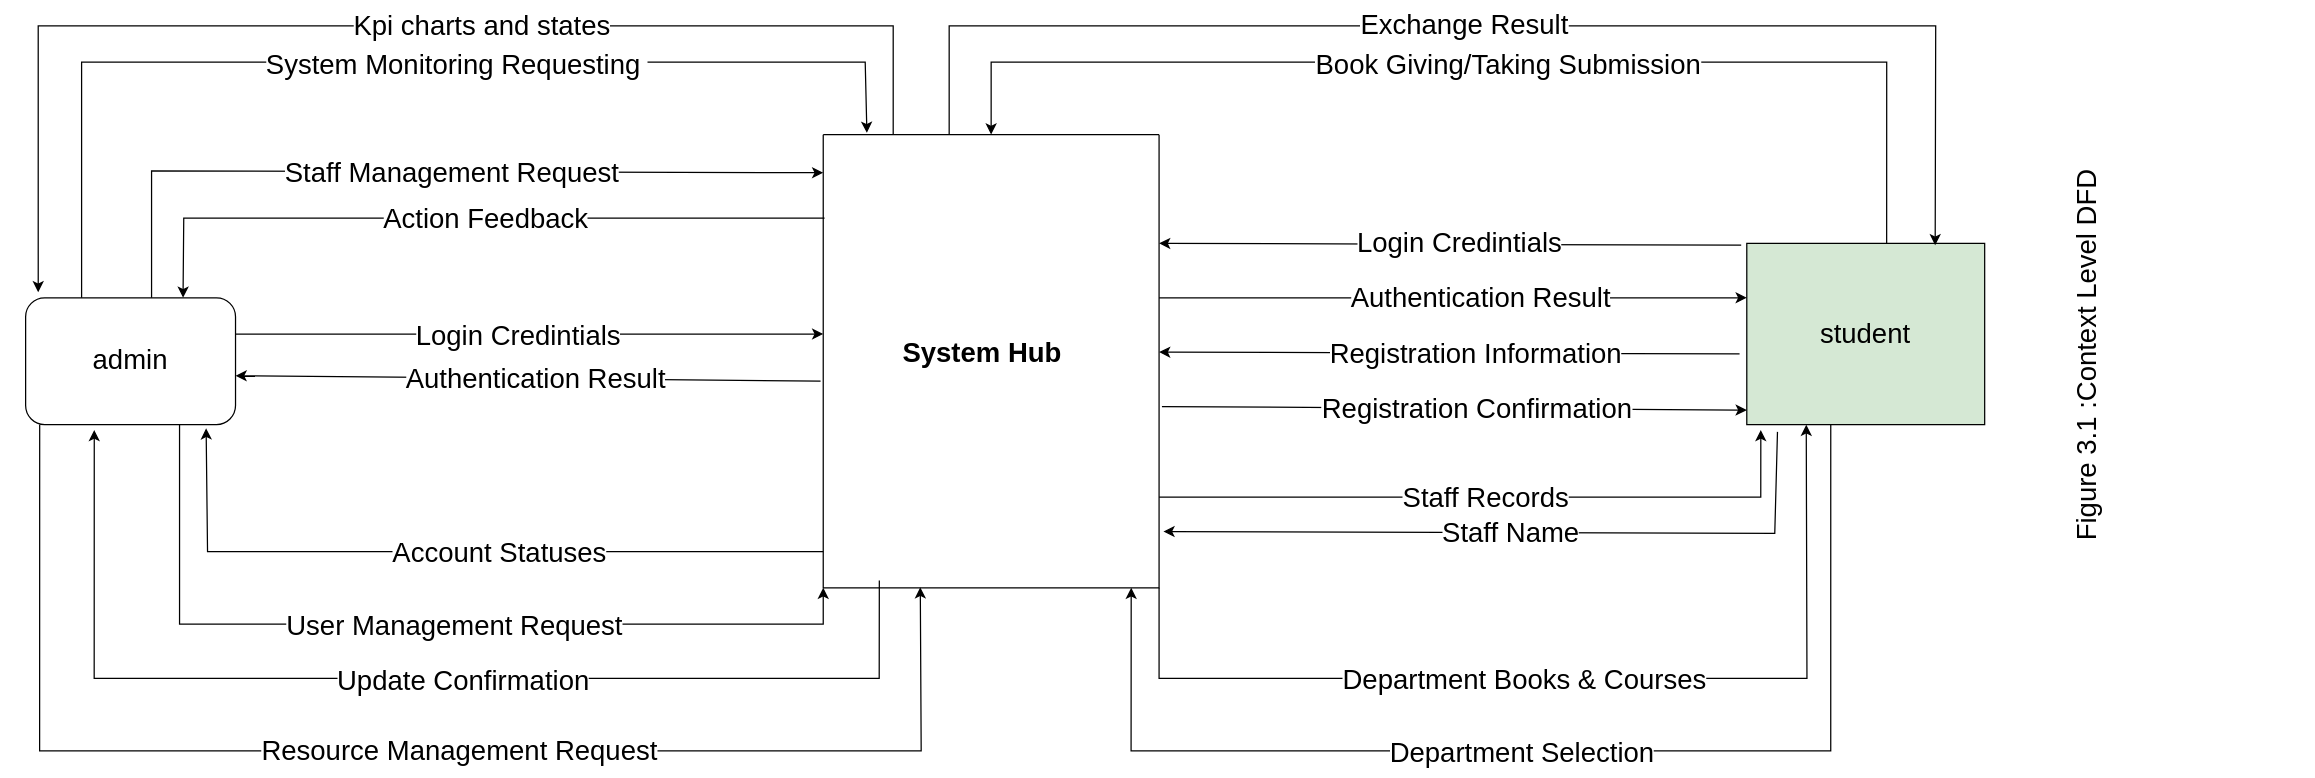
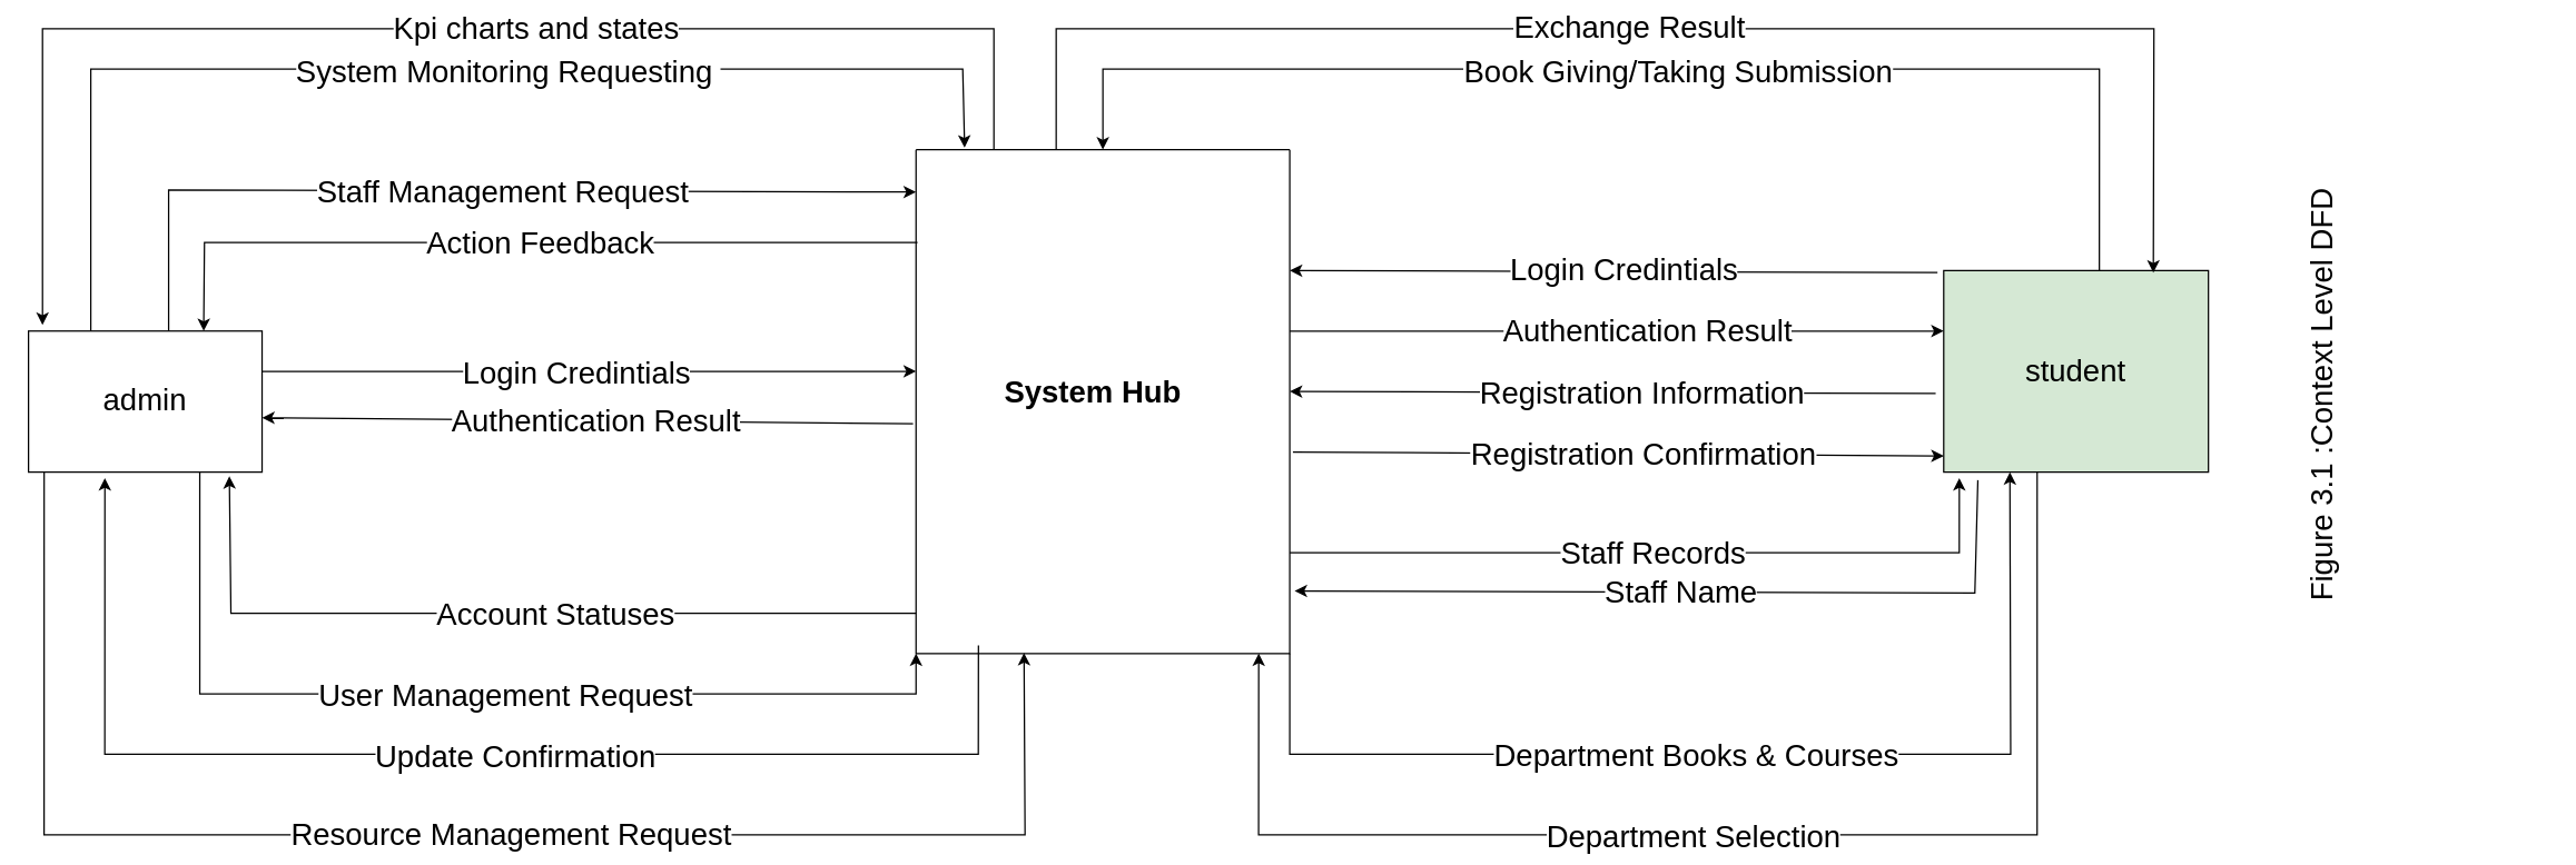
  <mxCell id="0" />
  <mxCell id="1" parent="0" />
  <mxCell id="2" value="" style="group;fontSize=22;" parent="1" vertex="1" connectable="0"><mxGeometry x="20" y="20" width="1756.706" height="580" as="geometry" /></mxCell>
  <mxCell id="3" value="" style="swimlane;startSize=0;fontSize=22;" parent="2" vertex="1"><mxGeometry x="638.089" y="87" width="268.669" height="362.5" as="geometry" /></mxCell>
  <mxCell id="4" value="&lt;font&gt;&lt;b&gt;System Hub&lt;/b&gt;&lt;/font&gt;" style="text;html=1;align=center;verticalAlign=middle;resizable=0;points=[];autosize=1;strokeColor=none;fillColor=none;fontSize=22;" parent="3" vertex="1"><mxGeometry x="42.167" y="154.5" width="170" height="40" as="geometry" /></mxCell>
- <mxCell id="5" value="admin" style="whiteSpace=wrap;html=1;fontSize=22;rounded=1;" parent="2" vertex="1"><mxGeometry y="217.5" width="167.918" height="101.5" as="geometry" /></mxCell>
+ <mxCell id="5" value="admin" style="rounded=0;whiteSpace=wrap;html=1;fontSize=22;" parent="2" vertex="1"><mxGeometry y="217.5" width="167.918" height="101.5" as="geometry" /></mxCell>
  <mxCell id="6" value="" style="endArrow=classic;html=1;rounded=0;exitX=1;exitY=0.25;exitDx=0;exitDy=0;fontSize=22;" parent="2" edge="1"><mxGeometry width="50" height="50" relative="1" as="geometry"><mxPoint x="167.918" y="246.5" as="sourcePoint" /><mxPoint x="638.089" y="246.5" as="targetPoint" /></mxGeometry></mxCell>
  <mxCell id="7" value="&lt;font style=&quot;font-size: 22px;&quot;&gt;Login Credintials&lt;/font&gt;" style="edgeLabel;html=1;align=center;verticalAlign=middle;resizable=0;points=[];fontSize=22;" parent="6" connectable="0" vertex="1"><mxGeometry x="-0.039" y="-2" relative="1" as="geometry"><mxPoint as="offset" /></mxGeometry></mxCell>
  <mxCell id="8" value="" style="endArrow=classic;html=1;rounded=0;exitX=-0.008;exitY=0.544;exitDx=0;exitDy=0;exitPerimeter=0;entryX=1.002;entryY=0.635;entryDx=0;entryDy=0;entryPerimeter=0;fontSize=22;" parent="2" source="3" edge="1"><mxGeometry width="50" height="50" relative="1" as="geometry"><mxPoint x="435.468" y="279.85" as="sourcePoint" /><mxPoint x="167.918" y="279.85" as="targetPoint" /></mxGeometry></mxCell>
  <mxCell id="9" value="Authentication Result" style="edgeLabel;html=1;align=center;verticalAlign=middle;resizable=0;points=[];fontSize=22;" parent="8" connectable="0" vertex="1"><mxGeometry x="-0.025" relative="1" as="geometry"><mxPoint as="offset" /></mxGeometry></mxCell>
  <mxCell id="10" value="" style="endArrow=classic;html=1;rounded=0;exitX=0;exitY=0.92;exitDx=0;exitDy=0;exitPerimeter=0;entryX=0.86;entryY=1.029;entryDx=0;entryDy=0;entryPerimeter=0;fontSize=22;" parent="2" source="3" target="5" edge="1"><mxGeometry width="50" height="50" relative="1" as="geometry"><mxPoint x="223.891" y="435" as="sourcePoint" /><mxPoint x="167.918" y="420.5" as="targetPoint" /><Array as="points"><mxPoint x="145.529" y="420.5" /></Array></mxGeometry></mxCell>
  <mxCell id="11" value="&lt;font style=&quot;font-size: 22px;&quot;&gt;Account Statuses&lt;/font&gt;" style="edgeLabel;html=1;align=center;verticalAlign=middle;resizable=0;points=[];fontSize=22;" parent="10" vertex="1" connectable="0"><mxGeometry x="-0.122" y="1" relative="1" as="geometry"><mxPoint as="offset" /></mxGeometry></mxCell>
  <mxCell id="12" value="" style="endArrow=classic;html=1;rounded=0;entryX=0;entryY=1;entryDx=0;entryDy=0;fontSize=22;" parent="2" target="3" edge="1"><mxGeometry width="50" height="50" relative="1" as="geometry"><mxPoint x="123.14" y="319" as="sourcePoint" /><mxPoint x="671.672" y="507.5" as="targetPoint" /><Array as="points"><mxPoint x="123.14" y="478.5" /><mxPoint x="638.089" y="478.5" /></Array></mxGeometry></mxCell>
  <mxCell id="13" value="User Management Request" style="edgeLabel;html=1;align=center;verticalAlign=middle;resizable=0;points=[];fontSize=22;" parent="12" vertex="1" connectable="0"><mxGeometry x="0.078" y="-2" relative="1" as="geometry"><mxPoint as="offset" /></mxGeometry></mxCell>
  <mxCell id="14" value="" style="endArrow=classic;html=1;rounded=0;exitX=0.004;exitY=0.184;exitDx=0;exitDy=0;exitPerimeter=0;entryX=0.75;entryY=0;entryDx=0;entryDy=0;fontSize=22;" parent="2" source="3" target="5" edge="1"><mxGeometry width="50" height="50" relative="1" as="geometry"><mxPoint x="481.365" y="203" as="sourcePoint" /><mxPoint x="123.14" y="203" as="targetPoint" /><Array as="points"><mxPoint x="126.498" y="153.7" /></Array></mxGeometry></mxCell>
  <mxCell id="15" value="Action Feedback" style="edgeLabel;html=1;align=center;verticalAlign=middle;resizable=0;points=[];fontSize=22;" parent="14" vertex="1" connectable="0"><mxGeometry x="-0.056" y="1" relative="1" as="geometry"><mxPoint as="offset" /></mxGeometry></mxCell>
  <mxCell id="16" value="" style="endArrow=classic;html=1;rounded=0;entryX=0;entryY=0.084;entryDx=0;entryDy=0;entryPerimeter=0;fontSize=22;" parent="2" target="3" edge="1"><mxGeometry width="50" height="50" relative="1" as="geometry"><mxPoint x="100.751" y="217.5" as="sourcePoint" /><mxPoint x="156.724" y="87" as="targetPoint" /><Array as="points"><mxPoint x="100.751" y="116" /></Array></mxGeometry></mxCell>
  <mxCell id="17" value="Staff Management Request" style="edgeLabel;html=1;align=center;verticalAlign=middle;resizable=0;points=[];fontSize=22;" parent="16" vertex="1" connectable="0"><mxGeometry x="0.066" y="-1" relative="1" as="geometry"><mxPoint as="offset" /></mxGeometry></mxCell>
  <mxCell id="18" value="" style="endArrow=classic;html=1;rounded=0;entryX=0.06;entryY=-0.043;entryDx=0;entryDy=0;entryPerimeter=0;fontSize=22;" parent="2" target="5" edge="1"><mxGeometry width="50" height="50" relative="1" as="geometry"><mxPoint x="694.061" y="87" as="sourcePoint" /><mxPoint x="-22.389" as="targetPoint" /><Array as="points"><mxPoint x="694.061" /><mxPoint x="10.075" /></Array></mxGeometry></mxCell>
  <mxCell id="19" value="Kpi charts and states" style="edgeLabel;html=1;align=center;verticalAlign=middle;resizable=0;points=[];fontSize=22;" parent="18" vertex="1" connectable="0"><mxGeometry x="-0.152" relative="1" as="geometry"><mxPoint as="offset" /></mxGeometry></mxCell>
  <mxCell id="20" value="" style="endArrow=classic;html=1;rounded=0;entryX=0.13;entryY=-0.004;entryDx=0;entryDy=0;entryPerimeter=0;fontSize=22;" parent="2" target="3" edge="1"><mxGeometry width="50" height="50" relative="1" as="geometry"><mxPoint x="44.778" y="217.5" as="sourcePoint" /><mxPoint x="682.867" y="58" as="targetPoint" /><Array as="points"><mxPoint x="44.778" y="29" /><mxPoint x="671.672" y="29" /></Array></mxGeometry></mxCell>
  <mxCell id="21" value="System Monitoring Requesting&amp;nbsp;" style="edgeLabel;html=1;align=center;verticalAlign=middle;resizable=0;points=[];fontSize=22;" parent="20" vertex="1" connectable="0"><mxGeometry x="0.12" y="-2" relative="1" as="geometry"><mxPoint as="offset" /></mxGeometry></mxCell>
  <mxCell id="22" value="" style="endArrow=classic;html=1;rounded=0;exitX=0.167;exitY=0.984;exitDx=0;exitDy=0;exitPerimeter=0;entryX=0.327;entryY=1.043;entryDx=0;entryDy=0;entryPerimeter=0;fontSize=22;" parent="2" source="3" target="5" edge="1"><mxGeometry width="50" height="50" relative="1" as="geometry"><mxPoint x="705.256" y="522" as="sourcePoint" /><mxPoint x="22.389" y="377" as="targetPoint" /><Array as="points"><mxPoint x="682.867" y="522" /><mxPoint x="54.853" y="522" /></Array></mxGeometry></mxCell>
  <mxCell id="23" value="Update Confirmation" style="edgeLabel;html=1;align=center;verticalAlign=middle;resizable=0;points=[];fontSize=22;" parent="22" vertex="1" connectable="0"><mxGeometry x="-0.09" y="2" relative="1" as="geometry"><mxPoint as="offset" /></mxGeometry></mxCell>
  <mxCell id="24" value="" style="endArrow=classic;html=1;rounded=0;exitX=0.067;exitY=1;exitDx=0;exitDy=0;exitPerimeter=0;entryX=0.289;entryY=0.999;entryDx=0;entryDy=0;entryPerimeter=0;fontSize=22;" parent="2" source="5" target="3" edge="1"><mxGeometry width="50" height="50" relative="1" as="geometry"><mxPoint x="-22.389" y="478.5" as="sourcePoint" /><mxPoint x="727.645" y="580" as="targetPoint" /><Array as="points"><mxPoint x="11.195" y="580" /><mxPoint x="716.451" y="580" /></Array></mxGeometry></mxCell>
  <mxCell id="25" value="Resource Management Request" style="edgeLabel;html=1;align=center;verticalAlign=middle;resizable=0;points=[];fontSize=22;" parent="24" vertex="1" connectable="0"><mxGeometry x="0.07" y="-3" relative="1" as="geometry"><mxPoint x="9" y="-3" as="offset" /></mxGeometry></mxCell>
  <mxCell id="26" value="student" style="rounded=0;whiteSpace=wrap;html=1;fontSize=22;fillColor=#d5e8d4;" parent="2" vertex="1"><mxGeometry x="1376.928" y="174" width="190.307" height="145" as="geometry" /></mxCell>
  <mxCell id="27" value="" style="endArrow=classic;html=1;rounded=0;exitX=0.129;exitY=1.04;exitDx=0;exitDy=0;exitPerimeter=0;entryX=1.013;entryY=0.876;entryDx=0;entryDy=0;entryPerimeter=0;fontSize=22;" parent="2" source="26" target="3" edge="1"><mxGeometry width="50" height="50" relative="1" as="geometry"><mxPoint x="1085.87" y="464" as="sourcePoint" /><mxPoint x="1388.123" y="420.5" as="targetPoint" /><Array as="points"><mxPoint x="1399.317" y="406" /></Array></mxGeometry></mxCell>
  <mxCell id="28" value="Staff Name" style="edgeLabel;html=1;align=center;verticalAlign=middle;resizable=0;points=[];fontSize=22;" parent="27" vertex="1" connectable="0"><mxGeometry x="0.027" relative="1" as="geometry"><mxPoint as="offset" /></mxGeometry></mxCell>
  <mxCell id="29" value="" style="endArrow=classic;html=1;rounded=0;entryX=0;entryY=0.4;entryDx=0;entryDy=0;entryPerimeter=0;fontSize=22;" parent="2" edge="1"><mxGeometry width="50" height="50" relative="1" as="geometry"><mxPoint x="906.758" y="217.5" as="sourcePoint" /><mxPoint x="1376.928" y="217.5" as="targetPoint" /></mxGeometry></mxCell>
  <mxCell id="30" value="Authentication Result" style="edgeLabel;html=1;align=center;verticalAlign=middle;resizable=0;points=[];fontSize=22;" parent="29" vertex="1" connectable="0"><mxGeometry x="0.095" relative="1" as="geometry"><mxPoint as="offset" /></mxGeometry></mxCell>
  <mxCell id="31" value="" style="endArrow=classic;html=1;rounded=0;exitX=0;exitY=0.4;exitDx=0;exitDy=0;exitPerimeter=0;fontSize=22;" parent="2" edge="1"><mxGeometry width="50" height="50" relative="1" as="geometry"><mxPoint x="1372.451" y="175.45" as="sourcePoint" /><mxPoint x="906.758" y="174" as="targetPoint" /></mxGeometry></mxCell>
  <mxCell id="32" value="Login Credintials" style="edgeLabel;html=1;align=center;verticalAlign=middle;resizable=0;points=[];fontSize=22;" parent="31" vertex="1" connectable="0"><mxGeometry x="-0.029" y="-1" relative="1" as="geometry"><mxPoint as="offset" /></mxGeometry></mxCell>
  <mxCell id="33" value="" style="endArrow=classic;html=1;rounded=0;exitX=1;exitY=0.5;exitDx=0;exitDy=0;entryX=-0.012;entryY=0.67;entryDx=0;entryDy=0;entryPerimeter=0;fontSize=22;" parent="2" edge="1"><mxGeometry width="50" height="50" relative="1" as="geometry"><mxPoint x="909.041" y="304.5" as="sourcePoint" /><mxPoint x="1376.928" y="307.4" as="targetPoint" /></mxGeometry></mxCell>
  <mxCell id="34" value="Registration Confirmation" style="edgeLabel;html=1;align=center;verticalAlign=middle;resizable=0;points=[];fontSize=22;" parent="33" vertex="1" connectable="0"><mxGeometry x="0.072" relative="1" as="geometry"><mxPoint as="offset" /></mxGeometry></mxCell>
  <mxCell id="35" value="" style="endArrow=classic;html=1;rounded=0;exitX=-0.012;exitY=0.9;exitDx=0;exitDy=0;exitPerimeter=0;entryX=1.013;entryY=0.596;entryDx=0;entryDy=0;entryPerimeter=0;fontSize=22;" parent="2" edge="1"><mxGeometry width="50" height="50" relative="1" as="geometry"><mxPoint x="1371.152" y="262.45" as="sourcePoint" /><mxPoint x="906.758" y="261" as="targetPoint" /></mxGeometry></mxCell>
  <mxCell id="36" value="Registration Information" style="edgeLabel;html=1;align=center;verticalAlign=middle;resizable=0;points=[];fontSize=22;" parent="35" vertex="1" connectable="0"><mxGeometry x="-0.088" y="1" relative="1" as="geometry"><mxPoint as="offset" /></mxGeometry></mxCell>
  <mxCell id="37" value="" style="endArrow=classic;html=1;rounded=0;entryX=0.059;entryY=1.03;entryDx=0;entryDy=0;entryPerimeter=0;fontSize=22;" parent="2" target="26" edge="1"><mxGeometry width="50" height="50" relative="1" as="geometry"><mxPoint x="906.758" y="377" as="sourcePoint" /><mxPoint x="1388.123" y="377" as="targetPoint" /><Array as="points"><mxPoint x="1388.123" y="377" /></Array></mxGeometry></mxCell>
  <mxCell id="38" value="Staff Records" style="edgeLabel;html=1;align=center;verticalAlign=middle;resizable=0;points=[];fontSize=22;" parent="37" vertex="1" connectable="0"><mxGeometry x="-0.024" relative="1" as="geometry"><mxPoint as="offset" /></mxGeometry></mxCell>
  <mxCell id="39" value="" style="endArrow=classic;html=1;rounded=0;exitX=0.353;exitY=1;exitDx=0;exitDy=0;exitPerimeter=0;entryX=0.917;entryY=1;entryDx=0;entryDy=0;entryPerimeter=0;fontSize=22;" parent="2" source="26" target="3" edge="1"><mxGeometry width="50" height="50" relative="1" as="geometry"><mxPoint x="1466.485" y="580" as="sourcePoint" /><mxPoint x="839.59" y="594.5" as="targetPoint" /><Array as="points"><mxPoint x="1444.096" y="580" /><mxPoint x="884.369" y="580" /></Array></mxGeometry></mxCell>
  <mxCell id="40" value="Department Selection" style="edgeLabel;html=1;align=center;verticalAlign=middle;resizable=0;points=[];fontSize=22;" parent="39" vertex="1" connectable="0"><mxGeometry x="0.07" y="1" relative="1" as="geometry"><mxPoint as="offset" /></mxGeometry></mxCell>
  <mxCell id="41" value="" style="endArrow=classic;html=1;rounded=0;entryX=0.25;entryY=1;entryDx=0;entryDy=0;fontSize=22;" parent="2" target="26" edge="1"><mxGeometry width="50" height="50" relative="1" as="geometry"><mxPoint x="906.758" y="449.5" as="sourcePoint" /><mxPoint x="1432.901" y="522" as="targetPoint" /><Array as="points"><mxPoint x="906.758" y="522" /><mxPoint x="1425.065" y="522" /></Array></mxGeometry></mxCell>
  <mxCell id="42" value="Department Books &amp;amp; Courses" style="edgeLabel;html=1;align=center;verticalAlign=middle;resizable=0;points=[];fontSize=22;" parent="41" vertex="1" connectable="0"><mxGeometry x="-0.084" y="-1" relative="1" as="geometry"><mxPoint as="offset" /></mxGeometry></mxCell>
  <mxCell id="43" value="" style="endArrow=classic;html=1;rounded=0;entryX=0.5;entryY=0;entryDx=0;entryDy=0;exitX=0.588;exitY=0;exitDx=0;exitDy=0;exitPerimeter=0;fontSize=22;" parent="2" source="26" target="3" edge="1"><mxGeometry width="50" height="50" relative="1" as="geometry"><mxPoint x="1488.874" y="174" as="sourcePoint" /><mxPoint x="772.423" y="-116" as="targetPoint" /><Array as="points"><mxPoint x="1488.874" y="29" /><mxPoint x="772.423" y="29" /></Array></mxGeometry></mxCell>
  <mxCell id="44" value="Book Giving/Taking Submission" style="edgeLabel;html=1;align=center;verticalAlign=middle;resizable=0;points=[];fontSize=22;" parent="43" vertex="1" connectable="0"><mxGeometry x="-0.026" y="2" relative="1" as="geometry"><mxPoint as="offset" /></mxGeometry></mxCell>
  <mxCell id="45" value="" style="endArrow=classic;html=1;rounded=0;entryX=0.792;entryY=0.011;entryDx=0;entryDy=0;entryPerimeter=0;fontSize=22;" parent="2" target="26" edge="1"><mxGeometry width="50" height="50" relative="1" as="geometry"><mxPoint x="738.84" y="87" as="sourcePoint" /><mxPoint x="1556.041" y="-174" as="targetPoint" /><Array as="points"><mxPoint x="738.84" /><mxPoint x="1528.055" /></Array></mxGeometry></mxCell>
  <mxCell id="46" value="Exchange Result" style="edgeLabel;html=1;align=center;verticalAlign=middle;resizable=0;points=[];fontSize=22;" parent="45" vertex="1" connectable="0"><mxGeometry x="-0.051" y="1" relative="1" as="geometry"><mxPoint as="offset" /></mxGeometry></mxCell>
  <mxCell id="47" value="&lt;font&gt;Figure 3.1 :Context Level DFD&lt;/font&gt;" style="text;html=1;align=center;verticalAlign=middle;resizable=0;points=[];autosize=1;strokeColor=none;fillColor=none;rotation=-90;fontSize=22;" parent="2" vertex="1"><mxGeometry x="1489.996" y="244" width="320" height="40" as="geometry" /></mxCell>
